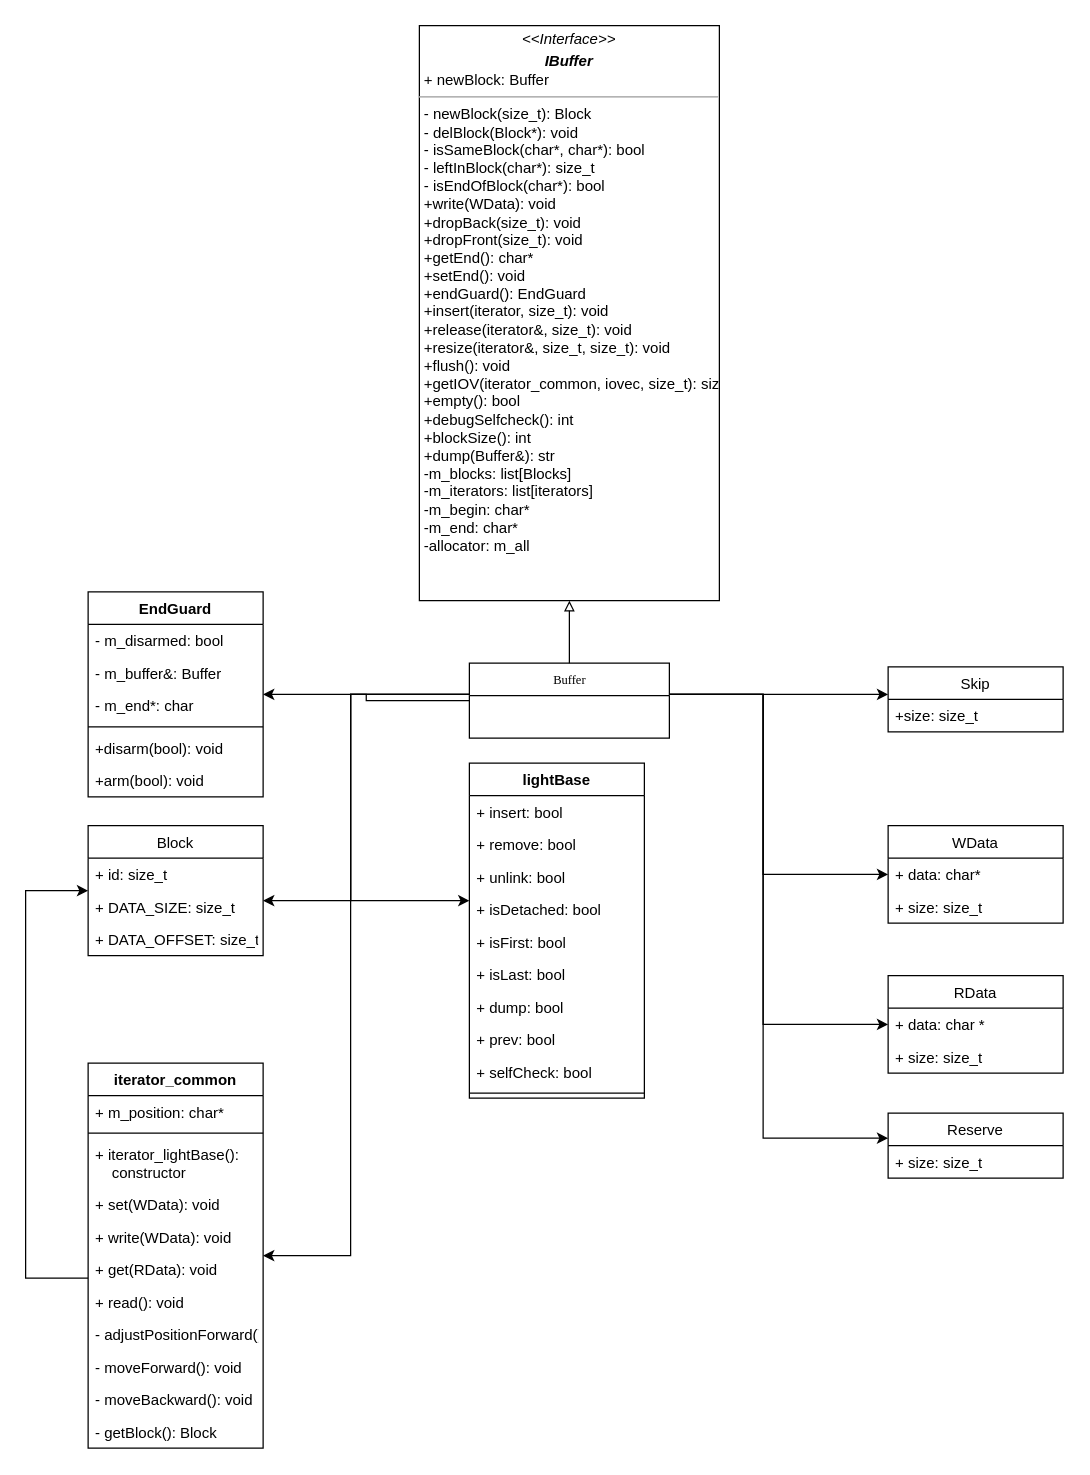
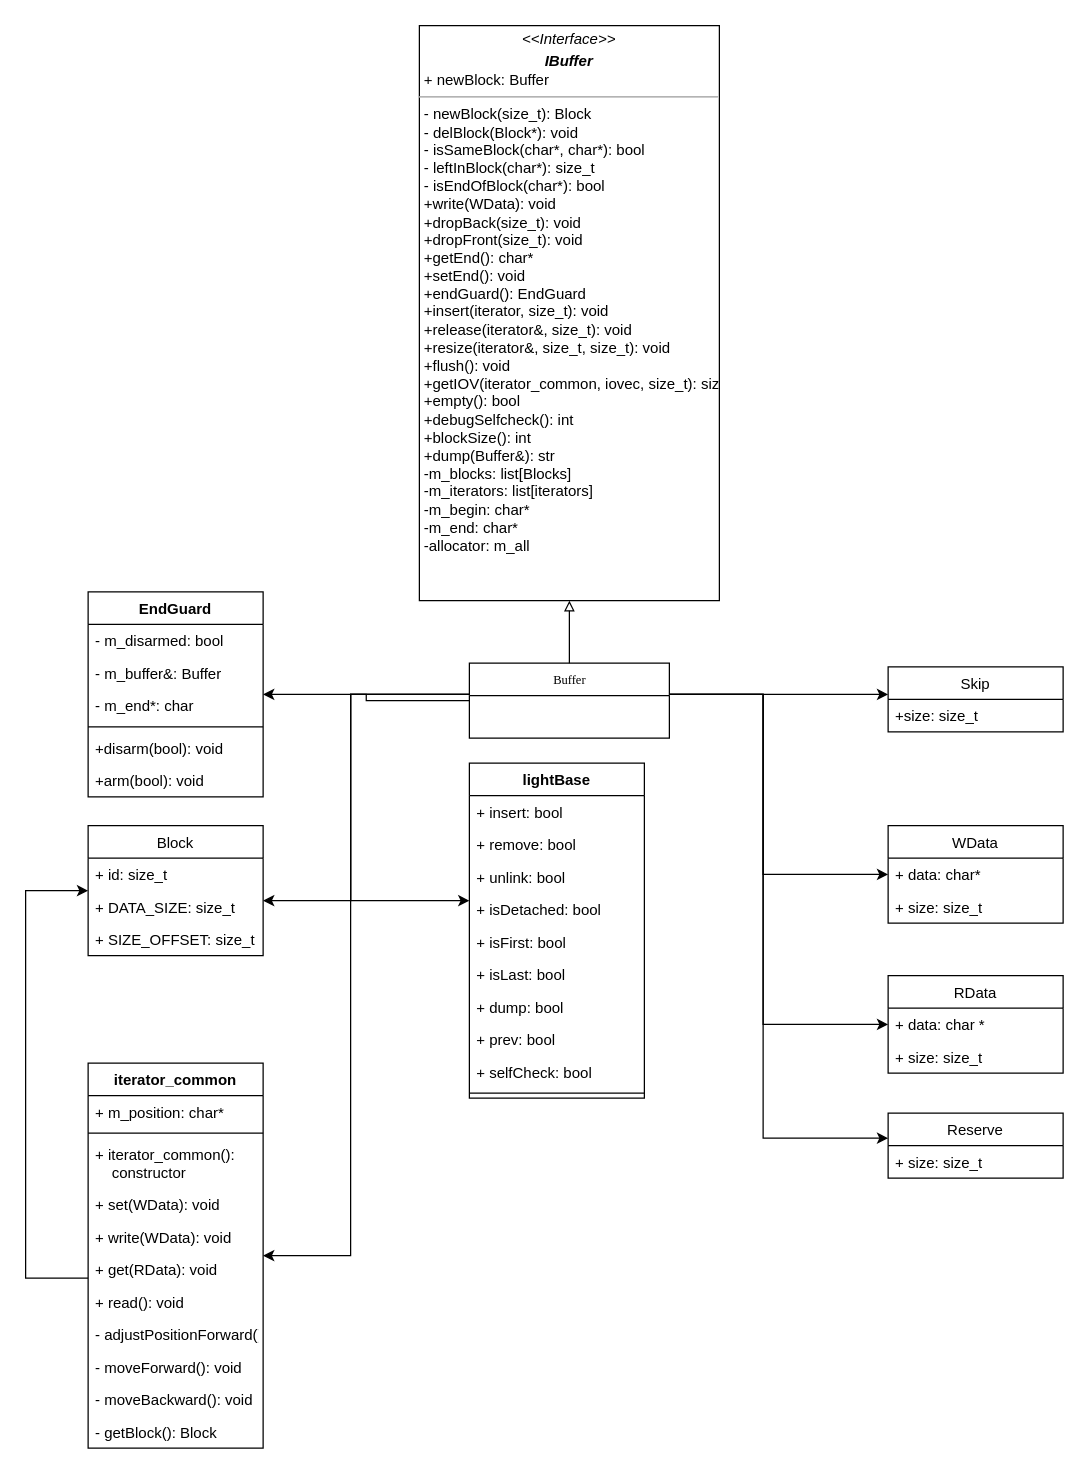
  <mxCell id="0" />
  <mxCell id="1" parent="0" />
  <mxCell id="2" style="edgeStyle=orthogonalEdgeStyle;rounded=0;orthogonalLoop=1;jettySize=auto;html=1;endArrow=block;endFill=0;" edge="1" parent="1" source="11" target="12"><mxGeometry relative="1" as="geometry" /></mxCell>
  <mxCell id="3" style="edgeStyle=orthogonalEdgeStyle;rounded=0;orthogonalLoop=1;jettySize=auto;html=1;endArrow=classic;endFill=1;" edge="1" parent="1" source="11" target="51"><mxGeometry relative="1" as="geometry"><mxPoint x="210" y="555" as="targetPoint" /></mxGeometry></mxCell>
  <mxCell id="4" style="edgeStyle=orthogonalEdgeStyle;rounded=0;orthogonalLoop=1;jettySize=auto;html=1;endArrow=classic;endFill=1;" edge="1" parent="1" source="11" target="23"><mxGeometry relative="1" as="geometry"><Array as="points"><mxPoint x="640" y="555" /><mxPoint x="640" y="555" /></Array></mxGeometry></mxCell>
  <mxCell id="5" style="edgeStyle=orthogonalEdgeStyle;rounded=0;orthogonalLoop=1;jettySize=auto;html=1;endArrow=classic;endFill=1;" edge="1" parent="1" source="11" target="13"><mxGeometry relative="1" as="geometry"><Array as="points"><mxPoint x="280" y="555" /><mxPoint x="280" y="720" /></Array></mxGeometry></mxCell>
  <mxCell id="6" style="edgeStyle=orthogonalEdgeStyle;rounded=0;orthogonalLoop=1;jettySize=auto;html=1;endArrow=classic;endFill=1;" edge="1" parent="1" source="11" target="20"><mxGeometry relative="1" as="geometry"><Array as="points"><mxPoint x="610" y="555" /><mxPoint x="610" y="819" /></Array></mxGeometry></mxCell>
  <mxCell id="7" style="edgeStyle=orthogonalEdgeStyle;rounded=0;orthogonalLoop=1;jettySize=auto;html=1;endArrow=classic;endFill=1;" edge="1" parent="1" source="11" target="17"><mxGeometry relative="1" as="geometry"><Array as="points"><mxPoint x="610" y="555" /><mxPoint x="610" y="699" /></Array></mxGeometry></mxCell>
  <mxCell id="8" style="edgeStyle=orthogonalEdgeStyle;rounded=0;orthogonalLoop=1;jettySize=auto;html=1;endArrow=classic;endFill=1;" edge="1" parent="1" source="11" target="25"><mxGeometry relative="1" as="geometry"><Array as="points"><mxPoint x="610" y="555" /><mxPoint x="610" y="910" /></Array></mxGeometry></mxCell>
  <mxCell id="9" style="edgeStyle=orthogonalEdgeStyle;rounded=0;orthogonalLoop=1;jettySize=auto;html=1;endArrow=classic;endFill=1;" edge="1" parent="1" source="11" target="27"><mxGeometry relative="1" as="geometry"><Array as="points"><mxPoint x="280" y="555" /><mxPoint x="280" y="720" /></Array></mxGeometry></mxCell>
  <mxCell id="10" style="edgeStyle=orthogonalEdgeStyle;rounded=0;orthogonalLoop=1;jettySize=auto;html=1;endArrow=classic;endFill=1;" edge="1" parent="1" source="11" target="39"><mxGeometry relative="1" as="geometry"><Array as="points"><mxPoint x="280" y="555" /></Array></mxGeometry></mxCell>
  <mxCell id="11" value="Buffer" style="swimlane;html=1;fontStyle=0;childLayout=stackLayout;horizontal=1;startSize=26;fillColor=none;horizontalStack=0;resizeParent=1;resizeLast=0;collapsible=1;marginBottom=0;swimlaneFillColor=#ffffff;rounded=0;shadow=0;comic=0;labelBackgroundColor=none;strokeWidth=1;fontFamily=Verdana;fontSize=10;align=center;" parent="1" vertex="1"><mxGeometry x="375" y="530" width="160" height="60" as="geometry" /></mxCell>
  <mxCell id="12" value="&lt;p style=&quot;margin:0px;margin-top:4px;text-align:center;&quot;&gt;&lt;i&gt;&amp;lt;&amp;lt;Interface&amp;gt;&amp;gt;&lt;/i&gt;&lt;br&gt;&lt;/p&gt;&lt;p style=&quot;margin:0px;margin-top:4px;text-align:center;&quot;&gt;&lt;i&gt;&lt;b&gt;IBuffer&lt;/b&gt;&lt;/i&gt;&lt;/p&gt;&lt;p style=&quot;margin:0px;margin-left:4px;&quot;&gt;+ newBlock: Buffer&lt;/p&gt;&lt;hr size=&quot;1&quot;&gt;&lt;p style=&quot;margin:0px;margin-left:4px;&quot;&gt;- newBlock(size_t): Block&lt;/p&gt;&lt;p style=&quot;margin:0px;margin-left:4px;&quot;&gt;- delBlock(Block*): void&lt;/p&gt;&lt;p style=&quot;margin:0px;margin-left:4px;&quot;&gt;- isSameBlock(char*, char*): bool&lt;/p&gt;&lt;p style=&quot;margin:0px;margin-left:4px;&quot;&gt;- leftInBlock(char*): size_t&lt;/p&gt;&lt;p style=&quot;margin:0px;margin-left:4px;&quot;&gt;- isEndOfBlock(char*): bool&lt;/p&gt;&lt;p style=&quot;margin:0px;margin-left:4px;&quot;&gt;+write(WData): void&lt;/p&gt;&lt;p style=&quot;margin:0px;margin-left:4px;&quot;&gt;+dropBack(size_t): void&lt;/p&gt;&lt;p style=&quot;margin:0px;margin-left:4px;&quot;&gt;+dropFront(size_t): void&lt;/p&gt;&lt;p style=&quot;margin:0px;margin-left:4px;&quot;&gt;+getEnd(): char*&lt;/p&gt;&lt;p style=&quot;margin:0px;margin-left:4px;&quot;&gt;+setEnd(): void&lt;/p&gt;&lt;p style=&quot;margin:0px;margin-left:4px;&quot;&gt;+endGuard(): EndGuard&lt;/p&gt;&lt;p style=&quot;margin:0px;margin-left:4px;&quot;&gt;+insert(iterator, size_t): void&lt;/p&gt;&lt;p style=&quot;margin:0px;margin-left:4px;&quot;&gt;+release(iterator&amp;amp;, size_t): void&lt;/p&gt;&lt;p style=&quot;margin:0px;margin-left:4px;&quot;&gt;+resize(iterator&amp;amp;, size_t, size_t): void&lt;/p&gt;&lt;p style=&quot;margin:0px;margin-left:4px;&quot;&gt;+flush(): void&lt;/p&gt;&lt;p style=&quot;margin:0px;margin-left:4px;&quot;&gt;+getIOV(iterator_common, iovec, size_t): size_t&lt;/p&gt;&lt;p style=&quot;margin:0px;margin-left:4px;&quot;&gt;+empty(): bool&lt;/p&gt;&lt;p style=&quot;margin:0px;margin-left:4px;&quot;&gt;+debugSelfcheck(): int&lt;/p&gt;&lt;p style=&quot;margin:0px;margin-left:4px;&quot;&gt;+blockSize(): int&lt;/p&gt;&lt;p style=&quot;margin:0px;margin-left:4px;&quot;&gt;+dump(Buffer&amp;amp;): str&lt;/p&gt;&lt;p style=&quot;margin:0px;margin-left:4px;&quot;&gt;-m_blocks: list[Blocks]&lt;/p&gt;&lt;p style=&quot;margin:0px;margin-left:4px;&quot;&gt;-m_iterators: list[iterators]&lt;/p&gt;&lt;p style=&quot;margin:0px;margin-left:4px;&quot;&gt;-m_begin: char*&lt;/p&gt;&lt;p style=&quot;margin:0px;margin-left:4px;&quot;&gt;-m_end: char*&lt;/p&gt;&lt;p style=&quot;margin:0px;margin-left:4px;&quot;&gt;-allocator: m_all&lt;/p&gt;" style="verticalAlign=top;align=left;overflow=fill;fontSize=12;fontFamily=Helvetica;html=1;rounded=0;shadow=0;comic=0;labelBackgroundColor=none;strokeWidth=1" parent="1" vertex="1"><mxGeometry x="335" y="20" width="240" height="460" as="geometry" /></mxCell>
  <mxCell id="13" value="Block" style="swimlane;fontStyle=0;childLayout=stackLayout;horizontal=1;startSize=26;fillColor=none;horizontalStack=0;resizeParent=1;resizeParentMax=0;resizeLast=0;collapsible=1;marginBottom=0;" vertex="1" parent="1"><mxGeometry x="70" y="660" width="140" height="104" as="geometry" /></mxCell>
  <mxCell id="14" value="+ id: size_t" style="text;strokeColor=none;fillColor=none;align=left;verticalAlign=top;spacingLeft=4;spacingRight=4;overflow=hidden;rotatable=0;points=[[0,0.5],[1,0.5]];portConstraint=eastwest;" vertex="1" parent="13"><mxGeometry y="26" width="140" height="26" as="geometry" /></mxCell>
  <mxCell id="15" value="+ DATA_SIZE: size_t" style="text;strokeColor=none;fillColor=none;align=left;verticalAlign=top;spacingLeft=4;spacingRight=4;overflow=hidden;rotatable=0;points=[[0,0.5],[1,0.5]];portConstraint=eastwest;" vertex="1" parent="13"><mxGeometry y="52" width="140" height="26" as="geometry" /></mxCell>
- <mxCell id="16" value="+ DATA_OFFSET: size_t" style="text;strokeColor=none;fillColor=none;align=left;verticalAlign=top;spacingLeft=4;spacingRight=4;overflow=hidden;rotatable=0;points=[[0,0.5],[1,0.5]];portConstraint=eastwest;" vertex="1" parent="13"><mxGeometry y="78" width="140" height="26" as="geometry" /></mxCell>
+ <mxCell id="16" value="+ SIZE_OFFSET: size_t" style="text;strokeColor=none;fillColor=none;align=left;verticalAlign=top;spacingLeft=4;spacingRight=4;overflow=hidden;rotatable=0;points=[[0,0.5],[1,0.5]];portConstraint=eastwest;" vertex="1" parent="13"><mxGeometry y="78" width="140" height="26" as="geometry" /></mxCell>
  <mxCell id="17" value="WData" style="swimlane;fontStyle=0;childLayout=stackLayout;horizontal=1;startSize=26;fillColor=none;horizontalStack=0;resizeParent=1;resizeParentMax=0;resizeLast=0;collapsible=1;marginBottom=0;" vertex="1" parent="1"><mxGeometry x="710" y="660" width="140" height="78" as="geometry" /></mxCell>
  <mxCell id="18" value="+ data: char*" style="text;strokeColor=none;fillColor=none;align=left;verticalAlign=top;spacingLeft=4;spacingRight=4;overflow=hidden;rotatable=0;points=[[0,0.5],[1,0.5]];portConstraint=eastwest;" vertex="1" parent="17"><mxGeometry y="26" width="140" height="26" as="geometry" /></mxCell>
  <mxCell id="19" value="+ size: size_t" style="text;strokeColor=none;fillColor=none;align=left;verticalAlign=top;spacingLeft=4;spacingRight=4;overflow=hidden;rotatable=0;points=[[0,0.5],[1,0.5]];portConstraint=eastwest;" vertex="1" parent="17"><mxGeometry y="52" width="140" height="26" as="geometry" /></mxCell>
  <mxCell id="20" value="RData" style="swimlane;fontStyle=0;childLayout=stackLayout;horizontal=1;startSize=26;fillColor=none;horizontalStack=0;resizeParent=1;resizeParentMax=0;resizeLast=0;collapsible=1;marginBottom=0;" vertex="1" parent="1"><mxGeometry x="710" y="780" width="140" height="78" as="geometry" /></mxCell>
  <mxCell id="21" value="+ data: char *" style="text;strokeColor=none;fillColor=none;align=left;verticalAlign=top;spacingLeft=4;spacingRight=4;overflow=hidden;rotatable=0;points=[[0,0.5],[1,0.5]];portConstraint=eastwest;" vertex="1" parent="20"><mxGeometry y="26" width="140" height="26" as="geometry" /></mxCell>
  <mxCell id="22" value="+ size: size_t" style="text;strokeColor=none;fillColor=none;align=left;verticalAlign=top;spacingLeft=4;spacingRight=4;overflow=hidden;rotatable=0;points=[[0,0.5],[1,0.5]];portConstraint=eastwest;" vertex="1" parent="20"><mxGeometry y="52" width="140" height="26" as="geometry" /></mxCell>
  <mxCell id="23" value="Skip" style="swimlane;fontStyle=0;childLayout=stackLayout;horizontal=1;startSize=26;fillColor=none;horizontalStack=0;resizeParent=1;resizeParentMax=0;resizeLast=0;collapsible=1;marginBottom=0;" vertex="1" parent="1"><mxGeometry x="710" y="533" width="140" height="52" as="geometry" /></mxCell>
  <mxCell id="24" value="+size: size_t" style="text;strokeColor=none;fillColor=none;align=left;verticalAlign=top;spacingLeft=4;spacingRight=4;overflow=hidden;rotatable=0;points=[[0,0.5],[1,0.5]];portConstraint=eastwest;" vertex="1" parent="23"><mxGeometry y="26" width="140" height="26" as="geometry" /></mxCell>
  <mxCell id="25" value="Reserve" style="swimlane;fontStyle=0;childLayout=stackLayout;horizontal=1;startSize=26;fillColor=none;horizontalStack=0;resizeParent=1;resizeParentMax=0;resizeLast=0;collapsible=1;marginBottom=0;" vertex="1" parent="1"><mxGeometry x="710" y="890" width="140" height="52" as="geometry" /></mxCell>
  <mxCell id="26" value="+ size: size_t" style="text;strokeColor=none;fillColor=none;align=left;verticalAlign=top;spacingLeft=4;spacingRight=4;overflow=hidden;rotatable=0;points=[[0,0.5],[1,0.5]];portConstraint=eastwest;" vertex="1" parent="25"><mxGeometry y="26" width="140" height="26" as="geometry" /></mxCell>
  <mxCell id="27" value="lightBase" style="swimlane;fontStyle=1;align=center;verticalAlign=top;childLayout=stackLayout;horizontal=1;startSize=26;horizontalStack=0;resizeParent=1;resizeParentMax=0;resizeLast=0;collapsible=1;marginBottom=0;" vertex="1" parent="1"><mxGeometry x="375" y="610" width="140" height="268" as="geometry" /></mxCell>
  <mxCell id="28" value="+ insert: bool" style="text;strokeColor=none;fillColor=none;align=left;verticalAlign=top;spacingLeft=4;spacingRight=4;overflow=hidden;rotatable=0;points=[[0,0.5],[1,0.5]];portConstraint=eastwest;" vertex="1" parent="27"><mxGeometry y="26" width="140" height="26" as="geometry" /></mxCell>
  <mxCell id="29" value="+ remove: bool" style="text;strokeColor=none;fillColor=none;align=left;verticalAlign=top;spacingLeft=4;spacingRight=4;overflow=hidden;rotatable=0;points=[[0,0.5],[1,0.5]];portConstraint=eastwest;" vertex="1" parent="27"><mxGeometry y="52" width="140" height="26" as="geometry" /></mxCell>
  <mxCell id="30" value="+ unlink: bool" style="text;strokeColor=none;fillColor=none;align=left;verticalAlign=top;spacingLeft=4;spacingRight=4;overflow=hidden;rotatable=0;points=[[0,0.5],[1,0.5]];portConstraint=eastwest;" vertex="1" parent="27"><mxGeometry y="78" width="140" height="26" as="geometry" /></mxCell>
  <mxCell id="31" value="+ isDetached: bool" style="text;strokeColor=none;fillColor=none;align=left;verticalAlign=top;spacingLeft=4;spacingRight=4;overflow=hidden;rotatable=0;points=[[0,0.5],[1,0.5]];portConstraint=eastwest;" vertex="1" parent="27"><mxGeometry y="104" width="140" height="26" as="geometry" /></mxCell>
  <mxCell id="32" value="+ isFirst: bool" style="text;strokeColor=none;fillColor=none;align=left;verticalAlign=top;spacingLeft=4;spacingRight=4;overflow=hidden;rotatable=0;points=[[0,0.5],[1,0.5]];portConstraint=eastwest;" vertex="1" parent="27"><mxGeometry y="130" width="140" height="26" as="geometry" /></mxCell>
  <mxCell id="33" value="+ isLast: bool" style="text;strokeColor=none;fillColor=none;align=left;verticalAlign=top;spacingLeft=4;spacingRight=4;overflow=hidden;rotatable=0;points=[[0,0.5],[1,0.5]];portConstraint=eastwest;" vertex="1" parent="27"><mxGeometry y="156" width="140" height="26" as="geometry" /></mxCell>
  <mxCell id="34" value="+ dump: bool" style="text;strokeColor=none;fillColor=none;align=left;verticalAlign=top;spacingLeft=4;spacingRight=4;overflow=hidden;rotatable=0;points=[[0,0.5],[1,0.5]];portConstraint=eastwest;" vertex="1" parent="27"><mxGeometry y="182" width="140" height="26" as="geometry" /></mxCell>
  <mxCell id="35" value="+ prev: bool" style="text;strokeColor=none;fillColor=none;align=left;verticalAlign=top;spacingLeft=4;spacingRight=4;overflow=hidden;rotatable=0;points=[[0,0.5],[1,0.5]];portConstraint=eastwest;" vertex="1" parent="27"><mxGeometry y="208" width="140" height="26" as="geometry" /></mxCell>
  <mxCell id="36" value="+ selfCheck: bool" style="text;strokeColor=none;fillColor=none;align=left;verticalAlign=top;spacingLeft=4;spacingRight=4;overflow=hidden;rotatable=0;points=[[0,0.5],[1,0.5]];portConstraint=eastwest;" vertex="1" parent="27"><mxGeometry y="234" width="140" height="26" as="geometry" /></mxCell>
  <mxCell id="37" value="" style="line;strokeWidth=1;fillColor=none;align=left;verticalAlign=middle;spacingTop=-1;spacingLeft=3;spacingRight=3;rotatable=0;labelPosition=right;points=[];portConstraint=eastwest;strokeColor=inherit;" vertex="1" parent="27"><mxGeometry y="260" width="140" height="8" as="geometry" /></mxCell>
  <mxCell id="38" style="edgeStyle=orthogonalEdgeStyle;rounded=0;orthogonalLoop=1;jettySize=auto;html=1;endArrow=classic;endFill=1;" edge="1" parent="1" source="39" target="13"><mxGeometry relative="1" as="geometry"><Array as="points"><mxPoint x="20" y="1022" /><mxPoint x="20" y="712" /></Array></mxGeometry></mxCell>
  <mxCell id="39" value="iterator_common" style="swimlane;fontStyle=1;align=center;verticalAlign=top;childLayout=stackLayout;horizontal=1;startSize=26;horizontalStack=0;resizeParent=1;resizeParentMax=0;resizeLast=0;collapsible=1;marginBottom=0;" vertex="1" parent="1"><mxGeometry x="70" y="850" width="140" height="308" as="geometry" /></mxCell>
  <mxCell id="40" value="+ m_position: char*" style="text;strokeColor=none;fillColor=none;align=left;verticalAlign=top;spacingLeft=4;spacingRight=4;overflow=hidden;rotatable=0;points=[[0,0.5],[1,0.5]];portConstraint=eastwest;" vertex="1" parent="39"><mxGeometry y="26" width="140" height="26" as="geometry" /></mxCell>
  <mxCell id="41" value="" style="line;strokeWidth=1;fillColor=none;align=left;verticalAlign=middle;spacingTop=-1;spacingLeft=3;spacingRight=3;rotatable=0;labelPosition=right;points=[];portConstraint=eastwest;strokeColor=inherit;" vertex="1" parent="39"><mxGeometry y="52" width="140" height="8" as="geometry" /></mxCell>
- <mxCell id="42" value="+ iterator_lightBase(): &#10;    constructor" style="text;strokeColor=none;fillColor=none;align=left;verticalAlign=top;spacingLeft=4;spacingRight=4;overflow=hidden;rotatable=0;points=[[0,0.5],[1,0.5]];portConstraint=eastwest;" vertex="1" parent="39"><mxGeometry y="60" width="140" height="40" as="geometry" /></mxCell>
+ <mxCell id="42" value="+ iterator_common(): &#10;    constructor" style="text;strokeColor=none;fillColor=none;align=left;verticalAlign=top;spacingLeft=4;spacingRight=4;overflow=hidden;rotatable=0;points=[[0,0.5],[1,0.5]];portConstraint=eastwest;" vertex="1" parent="39"><mxGeometry y="60" width="140" height="40" as="geometry" /></mxCell>
  <mxCell id="43" value="+ set(WData): void" style="text;strokeColor=none;fillColor=none;align=left;verticalAlign=top;spacingLeft=4;spacingRight=4;overflow=hidden;rotatable=0;points=[[0,0.5],[1,0.5]];portConstraint=eastwest;" vertex="1" parent="39"><mxGeometry y="100" width="140" height="26" as="geometry" /></mxCell>
  <mxCell id="44" value="+ write(WData): void" style="text;strokeColor=none;fillColor=none;align=left;verticalAlign=top;spacingLeft=4;spacingRight=4;overflow=hidden;rotatable=0;points=[[0,0.5],[1,0.5]];portConstraint=eastwest;" vertex="1" parent="39"><mxGeometry y="126" width="140" height="26" as="geometry" /></mxCell>
  <mxCell id="45" value="+ get(RData): void " style="text;strokeColor=none;fillColor=none;align=left;verticalAlign=top;spacingLeft=4;spacingRight=4;overflow=hidden;rotatable=0;points=[[0,0.5],[1,0.5]];portConstraint=eastwest;" vertex="1" parent="39"><mxGeometry y="152" width="140" height="26" as="geometry" /></mxCell>
  <mxCell id="46" value="+ read(): void" style="text;strokeColor=none;fillColor=none;align=left;verticalAlign=top;spacingLeft=4;spacingRight=4;overflow=hidden;rotatable=0;points=[[0,0.5],[1,0.5]];portConstraint=eastwest;" vertex="1" parent="39"><mxGeometry y="178" width="140" height="26" as="geometry" /></mxCell>
  <mxCell id="47" value="- adjustPositionForward(): void" style="text;strokeColor=none;fillColor=none;align=left;verticalAlign=top;spacingLeft=4;spacingRight=4;overflow=hidden;rotatable=0;points=[[0,0.5],[1,0.5]];portConstraint=eastwest;" vertex="1" parent="39"><mxGeometry y="204" width="140" height="26" as="geometry" /></mxCell>
  <mxCell id="48" value="- moveForward(): void" style="text;strokeColor=none;fillColor=none;align=left;verticalAlign=top;spacingLeft=4;spacingRight=4;overflow=hidden;rotatable=0;points=[[0,0.5],[1,0.5]];portConstraint=eastwest;" vertex="1" parent="39"><mxGeometry y="230" width="140" height="26" as="geometry" /></mxCell>
  <mxCell id="49" value="- moveBackward(): void" style="text;strokeColor=none;fillColor=none;align=left;verticalAlign=top;spacingLeft=4;spacingRight=4;overflow=hidden;rotatable=0;points=[[0,0.5],[1,0.5]];portConstraint=eastwest;" vertex="1" parent="39"><mxGeometry y="256" width="140" height="26" as="geometry" /></mxCell>
  <mxCell id="50" value="- getBlock(): Block" style="text;strokeColor=none;fillColor=none;align=left;verticalAlign=top;spacingLeft=4;spacingRight=4;overflow=hidden;rotatable=0;points=[[0,0.5],[1,0.5]];portConstraint=eastwest;" vertex="1" parent="39"><mxGeometry y="282" width="140" height="26" as="geometry" /></mxCell>
  <mxCell id="51" value="EndGuard" style="swimlane;fontStyle=1;align=center;verticalAlign=top;childLayout=stackLayout;horizontal=1;startSize=26;horizontalStack=0;resizeParent=1;resizeParentMax=0;resizeLast=0;collapsible=1;marginBottom=0;" vertex="1" parent="1"><mxGeometry x="70" y="473" width="140" height="164" as="geometry" /></mxCell>
  <mxCell id="52" value="- m_disarmed: bool" style="text;strokeColor=none;fillColor=none;align=left;verticalAlign=top;spacingLeft=4;spacingRight=4;overflow=hidden;rotatable=0;points=[[0,0.5],[1,0.5]];portConstraint=eastwest;" vertex="1" parent="51"><mxGeometry y="26" width="140" height="26" as="geometry" /></mxCell>
  <mxCell id="53" value="- m_buffer&amp;: Buffer" style="text;strokeColor=none;fillColor=none;align=left;verticalAlign=top;spacingLeft=4;spacingRight=4;overflow=hidden;rotatable=0;points=[[0,0.5],[1,0.5]];portConstraint=eastwest;" vertex="1" parent="51"><mxGeometry y="52" width="140" height="26" as="geometry" /></mxCell>
  <mxCell id="54" value="- m_end*: char" style="text;strokeColor=none;fillColor=none;align=left;verticalAlign=top;spacingLeft=4;spacingRight=4;overflow=hidden;rotatable=0;points=[[0,0.5],[1,0.5]];portConstraint=eastwest;" vertex="1" parent="51"><mxGeometry y="78" width="140" height="26" as="geometry" /></mxCell>
  <mxCell id="55" value="" style="line;strokeWidth=1;fillColor=none;align=left;verticalAlign=middle;spacingTop=-1;spacingLeft=3;spacingRight=3;rotatable=0;labelPosition=right;points=[];portConstraint=eastwest;strokeColor=inherit;" vertex="1" parent="51"><mxGeometry y="104" width="140" height="8" as="geometry" /></mxCell>
  <mxCell id="56" value="+disarm(bool): void" style="text;strokeColor=none;fillColor=none;align=left;verticalAlign=top;spacingLeft=4;spacingRight=4;overflow=hidden;rotatable=0;points=[[0,0.5],[1,0.5]];portConstraint=eastwest;" vertex="1" parent="51"><mxGeometry y="112" width="140" height="26" as="geometry" /></mxCell>
  <mxCell id="57" value="+arm(bool): void" style="text;strokeColor=none;fillColor=none;align=left;verticalAlign=top;spacingLeft=4;spacingRight=4;overflow=hidden;rotatable=0;points=[[0,0.5],[1,0.5]];portConstraint=eastwest;" vertex="1" parent="51"><mxGeometry y="138" width="140" height="26" as="geometry" /></mxCell>
